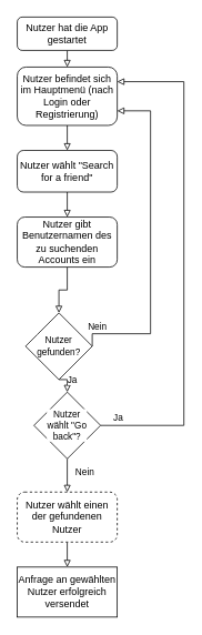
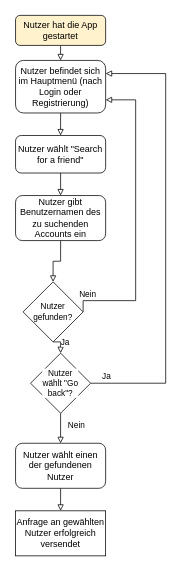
  <mxCell id="0" />
  <mxCell id="1" parent="0" />
  <mxCell id="2" style="edgeStyle=orthogonalEdgeStyle;shape=connector;rounded=0;orthogonalLoop=1;jettySize=auto;html=1;exitX=0.5;exitY=1;exitDx=0;exitDy=0;entryX=0.5;entryY=0;entryDx=0;entryDy=0;strokeColor=default;align=center;verticalAlign=middle;fontFamily=Helvetica;fontSize=11;fontColor=default;labelBackgroundColor=default;endArrow=block;endFill=0;" edge="1" parent="1" source="3" target="14"><mxGeometry relative="1" as="geometry" /></mxCell>
- <mxCell id="3" value="Nutzer hat die App gestartet" style="rounded=1;whiteSpace=wrap;html=1;fontSize=12;glass=0;strokeWidth=1;shadow=0;" parent="1" vertex="1"><mxGeometry x="20" y="20" width="120" height="40" as="geometry" /></mxCell>
+ <mxCell id="3" value="Nutzer hat die App gestartet" style="rounded=1;whiteSpace=wrap;html=1;fontSize=12;glass=0;strokeWidth=1;shadow=0;fillColor=#fff2cc;" parent="1" vertex="1"><mxGeometry x="20" y="20" width="120" height="40" as="geometry" /></mxCell>
  <mxCell id="4" style="edgeStyle=orthogonalEdgeStyle;shape=connector;rounded=0;orthogonalLoop=1;jettySize=auto;html=1;exitX=0.5;exitY=1;exitDx=0;exitDy=0;entryX=0.5;entryY=0;entryDx=0;entryDy=0;strokeColor=default;align=center;verticalAlign=middle;fontFamily=Helvetica;fontSize=11;fontColor=default;labelBackgroundColor=default;endArrow=block;endFill=0;" edge="1" parent="1" source="5" target="7"><mxGeometry relative="1" as="geometry" /></mxCell>
  <mxCell id="5" value="Nutzer wählt &quot;Search for a friend&quot;" style="rounded=1;whiteSpace=wrap;html=1;fontSize=12;glass=0;strokeWidth=1;shadow=0;" vertex="1" parent="1"><mxGeometry x="20" y="180" width="120" height="50" as="geometry" /></mxCell>
  <mxCell id="6" style="edgeStyle=orthogonalEdgeStyle;shape=connector;rounded=0;orthogonalLoop=1;jettySize=auto;html=1;exitX=0.5;exitY=1;exitDx=0;exitDy=0;entryX=0.5;entryY=0;entryDx=0;entryDy=0;strokeColor=default;align=center;verticalAlign=middle;fontFamily=Helvetica;fontSize=11;fontColor=default;labelBackgroundColor=default;endArrow=block;endFill=0;" edge="1" parent="1" source="7" target="12"><mxGeometry relative="1" as="geometry" /></mxCell>
  <mxCell id="7" value="Nutzer gibt Benutzernamen des zu suchenden Accounts ein" style="rounded=1;whiteSpace=wrap;html=1;fontSize=12;glass=0;strokeWidth=1;shadow=0;" vertex="1" parent="1"><mxGeometry x="20" y="260" width="120" height="60" as="geometry" /></mxCell>
  <mxCell id="8" style="edgeStyle=orthogonalEdgeStyle;shape=connector;rounded=0;orthogonalLoop=1;jettySize=auto;html=1;exitX=1;exitY=0.5;exitDx=0;exitDy=0;entryX=1;entryY=0.75;entryDx=0;entryDy=0;strokeColor=default;align=center;verticalAlign=middle;fontFamily=Helvetica;fontSize=11;fontColor=default;labelBackgroundColor=default;endArrow=block;endFill=0;" edge="1" parent="1" source="12" target="14"><mxGeometry relative="1" as="geometry"><Array as="points"><mxPoint x="180" y="400" /><mxPoint x="180" y="133" /><mxPoint x="140" y="133" /></Array></mxGeometry></mxCell>
  <mxCell id="9" value="Nein" style="edgeLabel;html=1;align=center;verticalAlign=middle;resizable=0;points=[];fontFamily=Helvetica;fontSize=11;fontColor=default;labelBackgroundColor=default;" vertex="1" connectable="0" parent="8"><mxGeometry x="-0.887" y="2" relative="1" as="geometry"><mxPoint x="-2" y="-8" as="offset" /></mxGeometry></mxCell>
  <mxCell id="10" style="edgeStyle=orthogonalEdgeStyle;shape=connector;rounded=0;orthogonalLoop=1;jettySize=auto;html=1;exitX=0.5;exitY=1;exitDx=0;exitDy=0;entryX=0.5;entryY=0;entryDx=0;entryDy=0;strokeColor=default;align=center;verticalAlign=middle;fontFamily=Helvetica;fontSize=11;fontColor=default;labelBackgroundColor=default;endArrow=block;endFill=0;" edge="1" parent="1" source="12" target="19"><mxGeometry relative="1" as="geometry" /></mxCell>
  <mxCell id="11" value="Ja" style="edgeLabel;html=1;align=center;verticalAlign=middle;resizable=0;points=[];fontFamily=Helvetica;fontSize=11;fontColor=default;labelBackgroundColor=default;" vertex="1" connectable="0" parent="10"><mxGeometry x="-0.511" y="1" relative="1" as="geometry"><mxPoint x="9" as="offset" /></mxGeometry></mxCell>
  <mxCell id="12" value="Nutzer&lt;div&gt;gefunden?&lt;/div&gt;" style="rhombus;whiteSpace=wrap;html=1;fontFamily=Helvetica;fontSize=11;fontColor=default;labelBackgroundColor=default;" vertex="1" parent="1"><mxGeometry x="30" y="375" width="80" height="80" as="geometry" /></mxCell>
  <mxCell id="13" style="edgeStyle=orthogonalEdgeStyle;shape=connector;rounded=0;orthogonalLoop=1;jettySize=auto;html=1;exitX=0.5;exitY=1;exitDx=0;exitDy=0;entryX=0.5;entryY=0;entryDx=0;entryDy=0;strokeColor=default;align=center;verticalAlign=middle;fontFamily=Helvetica;fontSize=11;fontColor=default;labelBackgroundColor=default;endArrow=block;endFill=0;" edge="1" parent="1" source="14" target="5"><mxGeometry relative="1" as="geometry" /></mxCell>
  <mxCell id="14" value="Nutzer befindet sich im Hauptmenü (nach Login oder Registrierung)" style="rounded=1;whiteSpace=wrap;html=1;fontSize=12;glass=0;strokeWidth=1;shadow=0;" vertex="1" parent="1"><mxGeometry x="20" y="80" width="120" height="70" as="geometry" /></mxCell>
  <mxCell id="15" style="edgeStyle=orthogonalEdgeStyle;shape=connector;rounded=0;orthogonalLoop=1;jettySize=auto;html=1;exitX=1;exitY=0.5;exitDx=0;exitDy=0;entryX=1;entryY=0.25;entryDx=0;entryDy=0;strokeColor=default;align=center;verticalAlign=middle;fontFamily=Helvetica;fontSize=11;fontColor=default;labelBackgroundColor=default;endArrow=block;endFill=0;" edge="1" parent="1" source="19" target="14"><mxGeometry relative="1" as="geometry"><Array as="points"><mxPoint x="220" y="510" /><mxPoint x="220" y="98" /></Array></mxGeometry></mxCell>
  <mxCell id="16" value="Ja" style="edgeLabel;html=1;align=center;verticalAlign=middle;resizable=0;points=[];fontFamily=Helvetica;fontSize=11;fontColor=default;labelBackgroundColor=default;" vertex="1" connectable="0" parent="15"><mxGeometry x="-0.932" y="2" relative="1" as="geometry"><mxPoint y="-8" as="offset" /></mxGeometry></mxCell>
  <mxCell id="17" style="edgeStyle=orthogonalEdgeStyle;shape=connector;rounded=0;orthogonalLoop=1;jettySize=auto;html=1;exitX=0.5;exitY=1;exitDx=0;exitDy=0;strokeColor=default;align=center;verticalAlign=middle;fontFamily=Helvetica;fontSize=11;fontColor=default;labelBackgroundColor=default;endArrow=block;endFill=0;entryX=0.5;entryY=0;entryDx=0;entryDy=0;" edge="1" parent="1" source="19" target="21"><mxGeometry relative="1" as="geometry"><mxPoint x="80" y="600" as="targetPoint" /></mxGeometry></mxCell>
  <mxCell id="18" value="Nein" style="edgeLabel;html=1;align=center;verticalAlign=middle;resizable=0;points=[];fontFamily=Helvetica;fontSize=11;fontColor=default;labelBackgroundColor=default;" vertex="1" connectable="0" parent="17"><mxGeometry x="-0.248" relative="1" as="geometry"><mxPoint x="20" as="offset" /></mxGeometry></mxCell>
  <mxCell id="19" value="Nutzer&lt;div&gt;wählt &quot;Go&lt;/div&gt;&lt;div&gt;back&quot;?&lt;/div&gt;" style="rhombus;whiteSpace=wrap;html=1;fontFamily=Helvetica;fontSize=11;fontColor=default;labelBackgroundColor=default;" vertex="1" parent="1"><mxGeometry x="40" y="470" width="80" height="80" as="geometry" /></mxCell>
  <mxCell id="20" style="edgeStyle=orthogonalEdgeStyle;shape=connector;rounded=0;orthogonalLoop=1;jettySize=auto;html=1;exitX=0.5;exitY=1;exitDx=0;exitDy=0;entryX=0.5;entryY=0;entryDx=0;entryDy=0;strokeColor=default;align=center;verticalAlign=middle;fontFamily=Helvetica;fontSize=11;fontColor=default;labelBackgroundColor=default;endArrow=block;endFill=0;" edge="1" parent="1" source="21" target="22"><mxGeometry relative="1" as="geometry" /></mxCell>
- <mxCell id="21" value="Nutzer wählt einen der gefundenen Nutzer" style="rounded=1;whiteSpace=wrap;html=1;fontSize=12;glass=0;strokeWidth=1;shadow=0;dashed=1;" vertex="1" parent="1"><mxGeometry x="20" y="590" width="120" height="60" as="geometry" /></mxCell>
+ <mxCell id="21" value="Nutzer wählt einen der gefundenen Nutzer" style="rounded=1;whiteSpace=wrap;html=1;fontSize=12;glass=0;strokeWidth=1;shadow=0;" vertex="1" parent="1"><mxGeometry x="20" y="590" width="120" height="60" as="geometry" /></mxCell>
  <mxCell id="22" value="Anfrage an gewählten Nutzer erfolgreich versendet" style="whiteSpace=wrap;html=1;fontSize=12;glass=0;strokeWidth=1;shadow=0;rounded=0;" vertex="1" parent="1"><mxGeometry x="20" y="680" width="120" height="60" as="geometry" /></mxCell>
